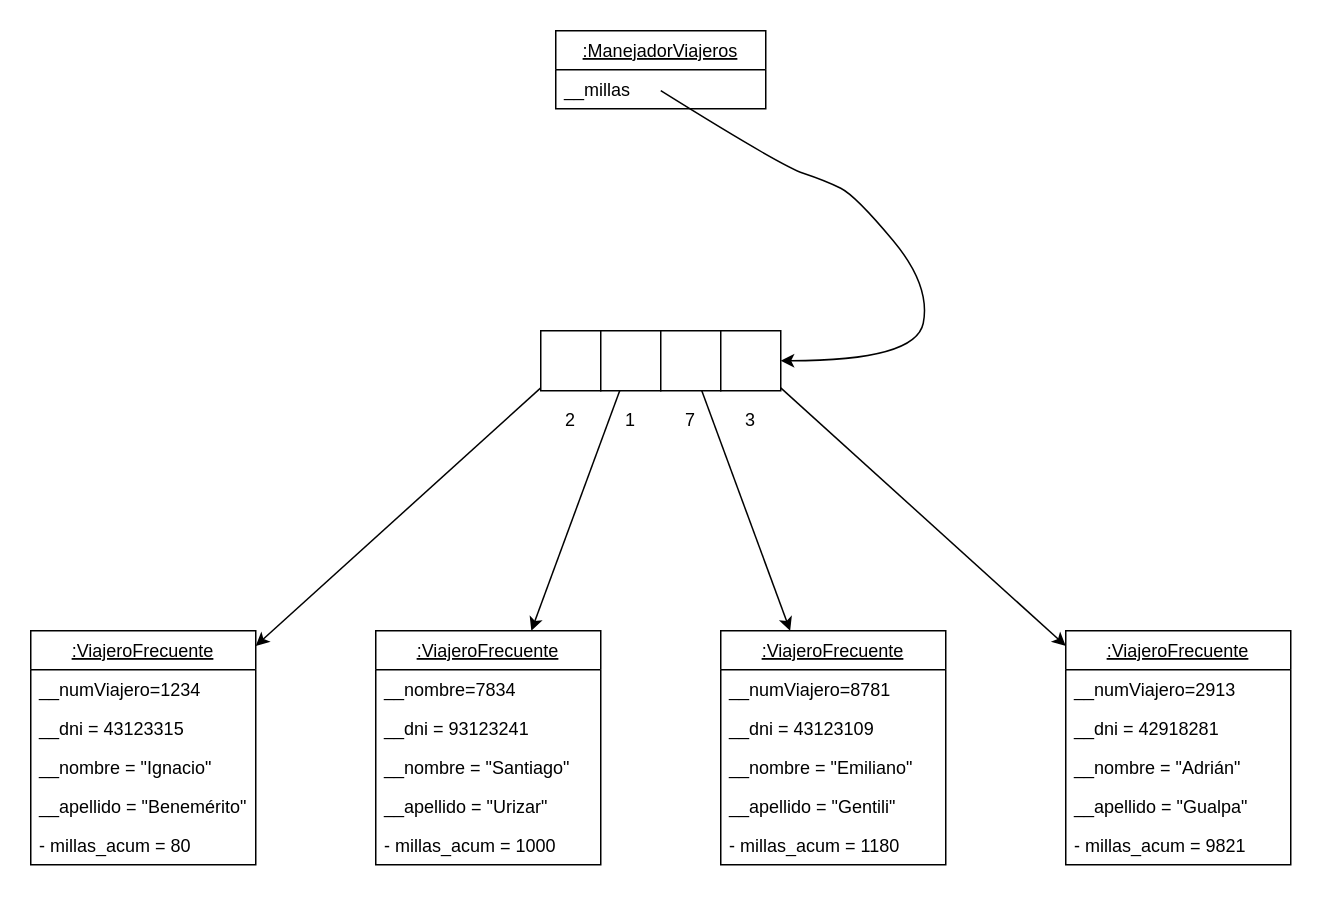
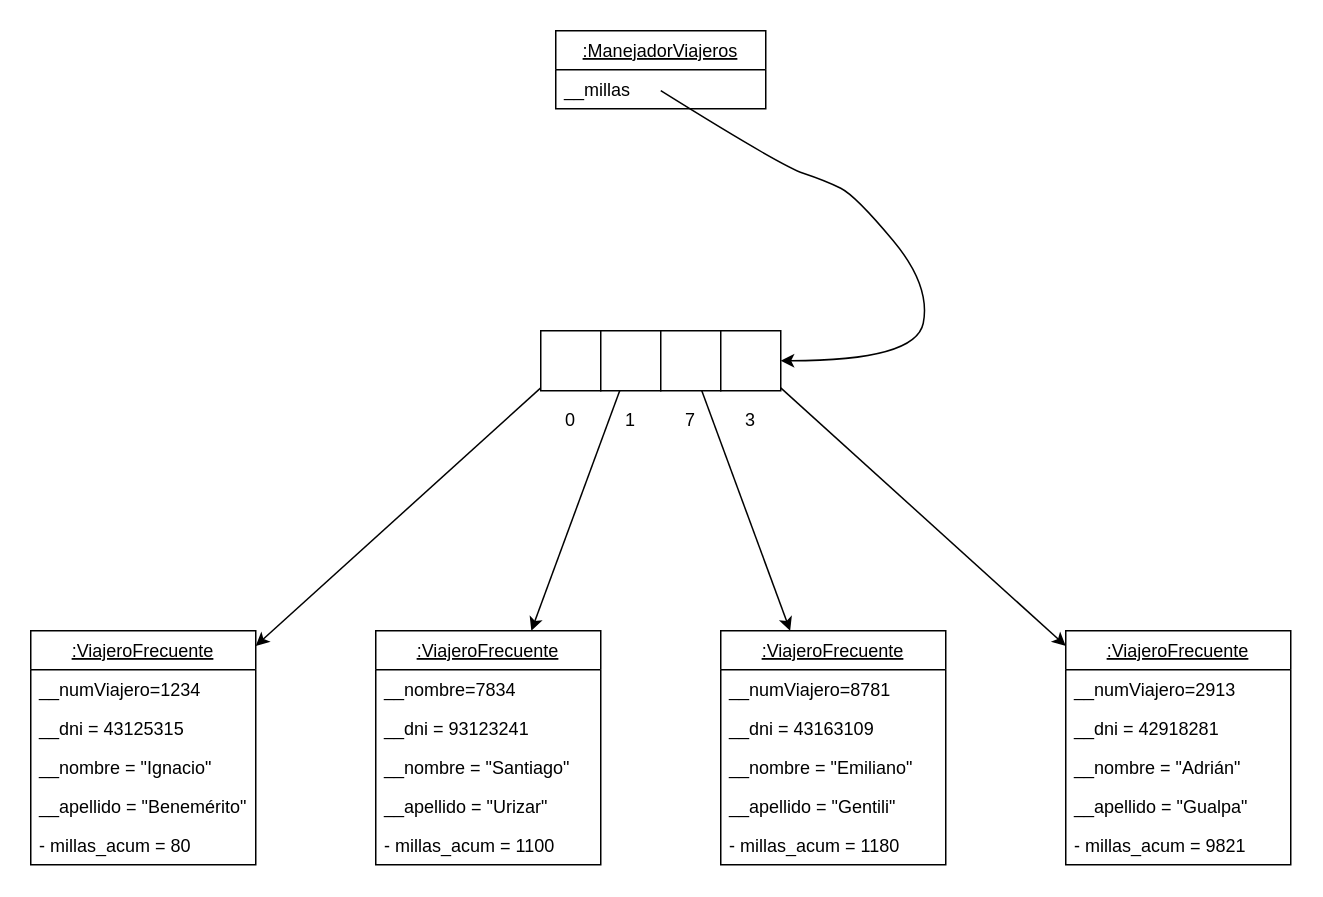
  <mxCell id="0" />
  <mxCell id="1" parent="0" />
  <mxCell id="2" value=":ManejadorViajeros" style="swimlane;fontStyle=4;childLayout=stackLayout;horizontal=1;startSize=26;fillColor=none;horizontalStack=0;resizeParent=1;resizeParentMax=0;resizeLast=0;collapsible=1;marginBottom=0;" vertex="1" parent="1"><mxGeometry x="370" y="20" width="140" height="52" as="geometry" /></mxCell>
  <mxCell id="3" value="__millas" style="text;strokeColor=none;fillColor=none;align=left;verticalAlign=top;spacingLeft=4;spacingRight=4;overflow=hidden;rotatable=0;points=[[0,0.5],[1,0.5]];portConstraint=eastwest;" vertex="1" parent="2"><mxGeometry y="26" width="140" height="26" as="geometry" /></mxCell>
  <mxCell id="4" style="edgeStyle=none;rounded=0;orthogonalLoop=1;jettySize=auto;html=1;" edge="1" parent="1" source="5" target="17"><mxGeometry relative="1" as="geometry" /></mxCell>
  <mxCell id="5" value="" style="rounded=0;whiteSpace=wrap;html=1;" vertex="1" parent="1"><mxGeometry x="360" y="220" width="40" height="40" as="geometry" /></mxCell>
  <mxCell id="6" style="rounded=0;orthogonalLoop=1;jettySize=auto;html=1;" edge="1" parent="1" source="7" target="23"><mxGeometry relative="1" as="geometry" /></mxCell>
  <mxCell id="7" value="" style="rounded=0;whiteSpace=wrap;html=1;" vertex="1" parent="1"><mxGeometry x="400" y="220" width="40" height="40" as="geometry" /></mxCell>
  <mxCell id="8" style="edgeStyle=none;rounded=0;orthogonalLoop=1;jettySize=auto;html=1;" edge="1" parent="1" source="9" target="29"><mxGeometry relative="1" as="geometry" /></mxCell>
  <mxCell id="9" value="" style="rounded=0;whiteSpace=wrap;html=1;" vertex="1" parent="1"><mxGeometry y="220" width="40" height="40" as="geometry" x="440" /></mxCell>
  <mxCell id="10" style="edgeStyle=none;rounded=0;orthogonalLoop=1;jettySize=auto;html=1;" edge="1" parent="1" source="11" target="35"><mxGeometry relative="1" as="geometry" /></mxCell>
  <mxCell id="11" value="" style="rounded=0;whiteSpace=wrap;html=1;" vertex="1" parent="1"><mxGeometry x="480" y="220" width="40" height="40" as="geometry" /></mxCell>
- <mxCell id="12" value="2" style="text;html=1;strokeColor=none;fillColor=none;align=center;verticalAlign=middle;whiteSpace=wrap;rounded=0;" vertex="1" parent="1"><mxGeometry x="375" y="270" width="10" height="20" as="geometry" /></mxCell>
+ <mxCell id="12" value="0" style="text;html=1;strokeColor=none;fillColor=none;align=center;verticalAlign=middle;whiteSpace=wrap;rounded=0;" vertex="1" parent="1"><mxGeometry x="375" y="270" width="10" height="20" as="geometry" /></mxCell>
  <mxCell id="13" value="1" style="text;html=1;strokeColor=none;fillColor=none;align=center;verticalAlign=middle;whiteSpace=wrap;rounded=0;" vertex="1" parent="1"><mxGeometry x="415" y="270" width="10" height="20" as="geometry" /></mxCell>
  <mxCell id="14" value="7" style="text;html=1;strokeColor=none;fillColor=none;align=center;verticalAlign=middle;whiteSpace=wrap;rounded=0;" vertex="1" parent="1"><mxGeometry x="455" y="270" width="10" height="20" as="geometry" /></mxCell>
  <mxCell id="15" value="3" style="text;html=1;strokeColor=none;fillColor=none;align=center;verticalAlign=middle;whiteSpace=wrap;rounded=0;" vertex="1" parent="1"><mxGeometry x="495" y="270" width="10" height="20" as="geometry" /></mxCell>
  <mxCell id="16" value="" style="curved=1;endArrow=classic;html=1;rounded=0;exitX=0.5;exitY=0.538;exitDx=0;exitDy=0;exitPerimeter=0;" edge="1" parent="1" source="3" target="11"><mxGeometry width="50" height="50" relative="1" as="geometry"><mxPoint x="460" y="130" as="sourcePoint" /><mxPoint x="590" y="100" as="targetPoint" /><Array as="points"><mxPoint x="520" y="110" /><mxPoint x="550" y="120" /><mxPoint x="570" y="130" /><mxPoint x="620" y="190" /><mxPoint x="610" y="240" /></Array></mxGeometry></mxCell>
  <mxCell id="17" value=":ViajeroFrecuente" style="swimlane;fontStyle=4;childLayout=stackLayout;horizontal=1;startSize=26;fillColor=none;horizontalStack=0;resizeParent=1;resizeParentMax=0;resizeLast=0;collapsible=1;marginBottom=0;" vertex="1" parent="1"><mxGeometry x="20" y="420" width="150" height="156" as="geometry" /></mxCell>
  <mxCell id="18" value="__numViajero=1234" style="text;strokeColor=none;fillColor=none;align=left;verticalAlign=top;spacingLeft=4;spacingRight=4;overflow=hidden;rotatable=0;points=[[0,0.5],[1,0.5]];portConstraint=eastwest;" vertex="1" parent="17"><mxGeometry y="26" width="150" height="26" as="geometry" /></mxCell>
- <mxCell id="19" value="__dni = 43123315" style="text;strokeColor=none;fillColor=none;align=left;verticalAlign=top;spacingLeft=4;spacingRight=4;overflow=hidden;rotatable=0;points=[[0,0.5],[1,0.5]];portConstraint=eastwest;" vertex="1" parent="17"><mxGeometry y="52" width="150" height="26" as="geometry" /></mxCell>
+ <mxCell id="19" value="__dni = 43125315" style="text;strokeColor=none;fillColor=none;align=left;verticalAlign=top;spacingLeft=4;spacingRight=4;overflow=hidden;rotatable=0;points=[[0,0.5],[1,0.5]];portConstraint=eastwest;" vertex="1" parent="17"><mxGeometry y="52" width="150" height="26" as="geometry" /></mxCell>
  <mxCell id="20" value="__nombre = &quot;Ignacio&quot;" style="text;strokeColor=none;fillColor=none;align=left;verticalAlign=top;spacingLeft=4;spacingRight=4;overflow=hidden;rotatable=0;points=[[0,0.5],[1,0.5]];portConstraint=eastwest;" vertex="1" parent="17"><mxGeometry y="78" width="150" height="26" as="geometry" /></mxCell>
  <mxCell id="21" value="__apellido = &quot;Benemérito&quot;" style="text;strokeColor=none;fillColor=none;align=left;verticalAlign=top;spacingLeft=4;spacingRight=4;overflow=hidden;rotatable=0;points=[[0,0.5],[1,0.5]];portConstraint=eastwest;" vertex="1" parent="17"><mxGeometry y="104" width="150" height="26" as="geometry" /></mxCell>
  <mxCell id="22" value="- millas_acum = 80" style="text;strokeColor=none;fillColor=none;align=left;verticalAlign=top;spacingLeft=4;spacingRight=4;overflow=hidden;rotatable=0;points=[[0,0.5],[1,0.5]];portConstraint=eastwest;" vertex="1" parent="17"><mxGeometry y="130" width="150" height="26" as="geometry" /></mxCell>
  <mxCell id="23" value=":ViajeroFrecuente" style="swimlane;fontStyle=4;childLayout=stackLayout;horizontal=1;startSize=26;fillColor=none;horizontalStack=0;resizeParent=1;resizeParentMax=0;resizeLast=0;collapsible=1;marginBottom=0;" vertex="1" parent="1"><mxGeometry x="250" y="420" width="150" height="156" as="geometry"><mxRectangle x="210" y="440" width="130" height="26" as="alternateBounds" /></mxGeometry></mxCell>
  <mxCell id="24" value="__nombre=7834" style="text;strokeColor=none;fillColor=none;align=left;verticalAlign=top;spacingLeft=4;spacingRight=4;overflow=hidden;rotatable=0;points=[[0,0.5],[1,0.5]];portConstraint=eastwest;" vertex="1" parent="23"><mxGeometry y="26" width="150" height="26" as="geometry" /></mxCell>
  <mxCell id="25" value="__dni = 93123241" style="text;strokeColor=none;fillColor=none;align=left;verticalAlign=top;spacingLeft=4;spacingRight=4;overflow=hidden;rotatable=0;points=[[0,0.5],[1,0.5]];portConstraint=eastwest;" vertex="1" parent="23"><mxGeometry y="52" width="150" height="26" as="geometry" /></mxCell>
  <mxCell id="26" value="__nombre = &quot;Santiago&quot;" style="text;strokeColor=none;fillColor=none;align=left;verticalAlign=top;spacingLeft=4;spacingRight=4;overflow=hidden;rotatable=0;points=[[0,0.5],[1,0.5]];portConstraint=eastwest;" vertex="1" parent="23"><mxGeometry y="78" width="150" height="26" as="geometry" /></mxCell>
  <mxCell id="27" value="__apellido = &quot;Urizar&quot;" style="text;strokeColor=none;fillColor=none;align=left;verticalAlign=top;spacingLeft=4;spacingRight=4;overflow=hidden;rotatable=0;points=[[0,0.5],[1,0.5]];portConstraint=eastwest;" vertex="1" parent="23"><mxGeometry y="104" width="150" height="26" as="geometry" /></mxCell>
- <mxCell id="28" value="- millas_acum = 1000" style="text;strokeColor=none;fillColor=none;align=left;verticalAlign=top;spacingLeft=4;spacingRight=4;overflow=hidden;rotatable=0;points=[[0,0.5],[1,0.5]];portConstraint=eastwest;" vertex="1" parent="23"><mxGeometry y="130" width="150" height="26" as="geometry" /></mxCell>
+ <mxCell id="28" value="- millas_acum = 1100" style="text;strokeColor=none;fillColor=none;align=left;verticalAlign=top;spacingLeft=4;spacingRight=4;overflow=hidden;rotatable=0;points=[[0,0.5],[1,0.5]];portConstraint=eastwest;" vertex="1" parent="23"><mxGeometry y="130" width="150" height="26" as="geometry" /></mxCell>
  <mxCell id="29" value=":ViajeroFrecuente" style="swimlane;fontStyle=4;childLayout=stackLayout;horizontal=1;startSize=26;fillColor=none;horizontalStack=0;resizeParent=1;resizeParentMax=0;resizeLast=0;collapsible=1;marginBottom=0;" vertex="1" parent="1"><mxGeometry x="480" y="420" width="150" height="156" as="geometry" /></mxCell>
  <mxCell id="30" value="__numViajero=8781" style="text;strokeColor=none;fillColor=none;align=left;verticalAlign=top;spacingLeft=4;spacingRight=4;overflow=hidden;rotatable=0;points=[[0,0.5],[1,0.5]];portConstraint=eastwest;" vertex="1" parent="29"><mxGeometry y="26" width="150" height="26" as="geometry" /></mxCell>
- <mxCell id="31" value="__dni = 43123109" style="text;strokeColor=none;fillColor=none;align=left;verticalAlign=top;spacingLeft=4;spacingRight=4;overflow=hidden;rotatable=0;points=[[0,0.5],[1,0.5]];portConstraint=eastwest;" vertex="1" parent="29"><mxGeometry y="52" width="150" height="26" as="geometry" /></mxCell>
+ <mxCell id="31" value="__dni = 43163109" style="text;strokeColor=none;fillColor=none;align=left;verticalAlign=top;spacingLeft=4;spacingRight=4;overflow=hidden;rotatable=0;points=[[0,0.5],[1,0.5]];portConstraint=eastwest;" vertex="1" parent="29"><mxGeometry y="52" width="150" height="26" as="geometry" /></mxCell>
  <mxCell id="32" value="__nombre = &quot;Emiliano&quot;" style="text;strokeColor=none;fillColor=none;align=left;verticalAlign=top;spacingLeft=4;spacingRight=4;overflow=hidden;rotatable=0;points=[[0,0.5],[1,0.5]];portConstraint=eastwest;" vertex="1" parent="29"><mxGeometry y="78" width="150" height="26" as="geometry" /></mxCell>
  <mxCell id="33" value="__apellido = &quot;Gentili&quot;" style="text;strokeColor=none;fillColor=none;align=left;verticalAlign=top;spacingLeft=4;spacingRight=4;overflow=hidden;rotatable=0;points=[[0,0.5],[1,0.5]];portConstraint=eastwest;" vertex="1" parent="29"><mxGeometry y="104" width="150" height="26" as="geometry" /></mxCell>
  <mxCell id="34" value="- millas_acum = 1180" style="text;strokeColor=none;fillColor=none;align=left;verticalAlign=top;spacingLeft=4;spacingRight=4;overflow=hidden;rotatable=0;points=[[0,0.5],[1,0.5]];portConstraint=eastwest;" vertex="1" parent="29"><mxGeometry y="130" width="150" height="26" as="geometry" /></mxCell>
  <mxCell id="35" value=":ViajeroFrecuente" style="swimlane;fontStyle=4;childLayout=stackLayout;horizontal=1;startSize=26;fillColor=none;horizontalStack=0;resizeParent=1;resizeParentMax=0;resizeLast=0;collapsible=1;marginBottom=0;" vertex="1" parent="1"><mxGeometry x="710" y="420" width="150" height="156" as="geometry" /></mxCell>
  <mxCell id="36" value="__numViajero=2913" style="text;strokeColor=none;fillColor=none;align=left;verticalAlign=top;spacingLeft=4;spacingRight=4;overflow=hidden;rotatable=0;points=[[0,0.5],[1,0.5]];portConstraint=eastwest;" vertex="1" parent="35"><mxGeometry y="26" width="150" height="26" as="geometry" /></mxCell>
  <mxCell id="37" value="__dni = 42918281" style="text;strokeColor=none;fillColor=none;align=left;verticalAlign=top;spacingLeft=4;spacingRight=4;overflow=hidden;rotatable=0;points=[[0,0.5],[1,0.5]];portConstraint=eastwest;" vertex="1" parent="35"><mxGeometry y="52" width="150" height="26" as="geometry" /></mxCell>
  <mxCell id="38" value="__nombre = &quot;Adrián&quot;" style="text;strokeColor=none;fillColor=none;align=left;verticalAlign=top;spacingLeft=4;spacingRight=4;overflow=hidden;rotatable=0;points=[[0,0.5],[1,0.5]];portConstraint=eastwest;" vertex="1" parent="35"><mxGeometry y="78" width="150" height="26" as="geometry" /></mxCell>
  <mxCell id="39" value="__apellido = &quot;Gualpa&quot;" style="text;strokeColor=none;fillColor=none;align=left;verticalAlign=top;spacingLeft=4;spacingRight=4;overflow=hidden;rotatable=0;points=[[0,0.5],[1,0.5]];portConstraint=eastwest;" vertex="1" parent="35"><mxGeometry y="104" width="150" height="26" as="geometry" /></mxCell>
  <mxCell id="40" value="- millas_acum = 9821" style="text;strokeColor=none;fillColor=none;align=left;verticalAlign=top;spacingLeft=4;spacingRight=4;overflow=hidden;rotatable=0;points=[[0,0.5],[1,0.5]];portConstraint=eastwest;" vertex="1" parent="35"><mxGeometry y="130" width="150" height="26" as="geometry" /></mxCell>
